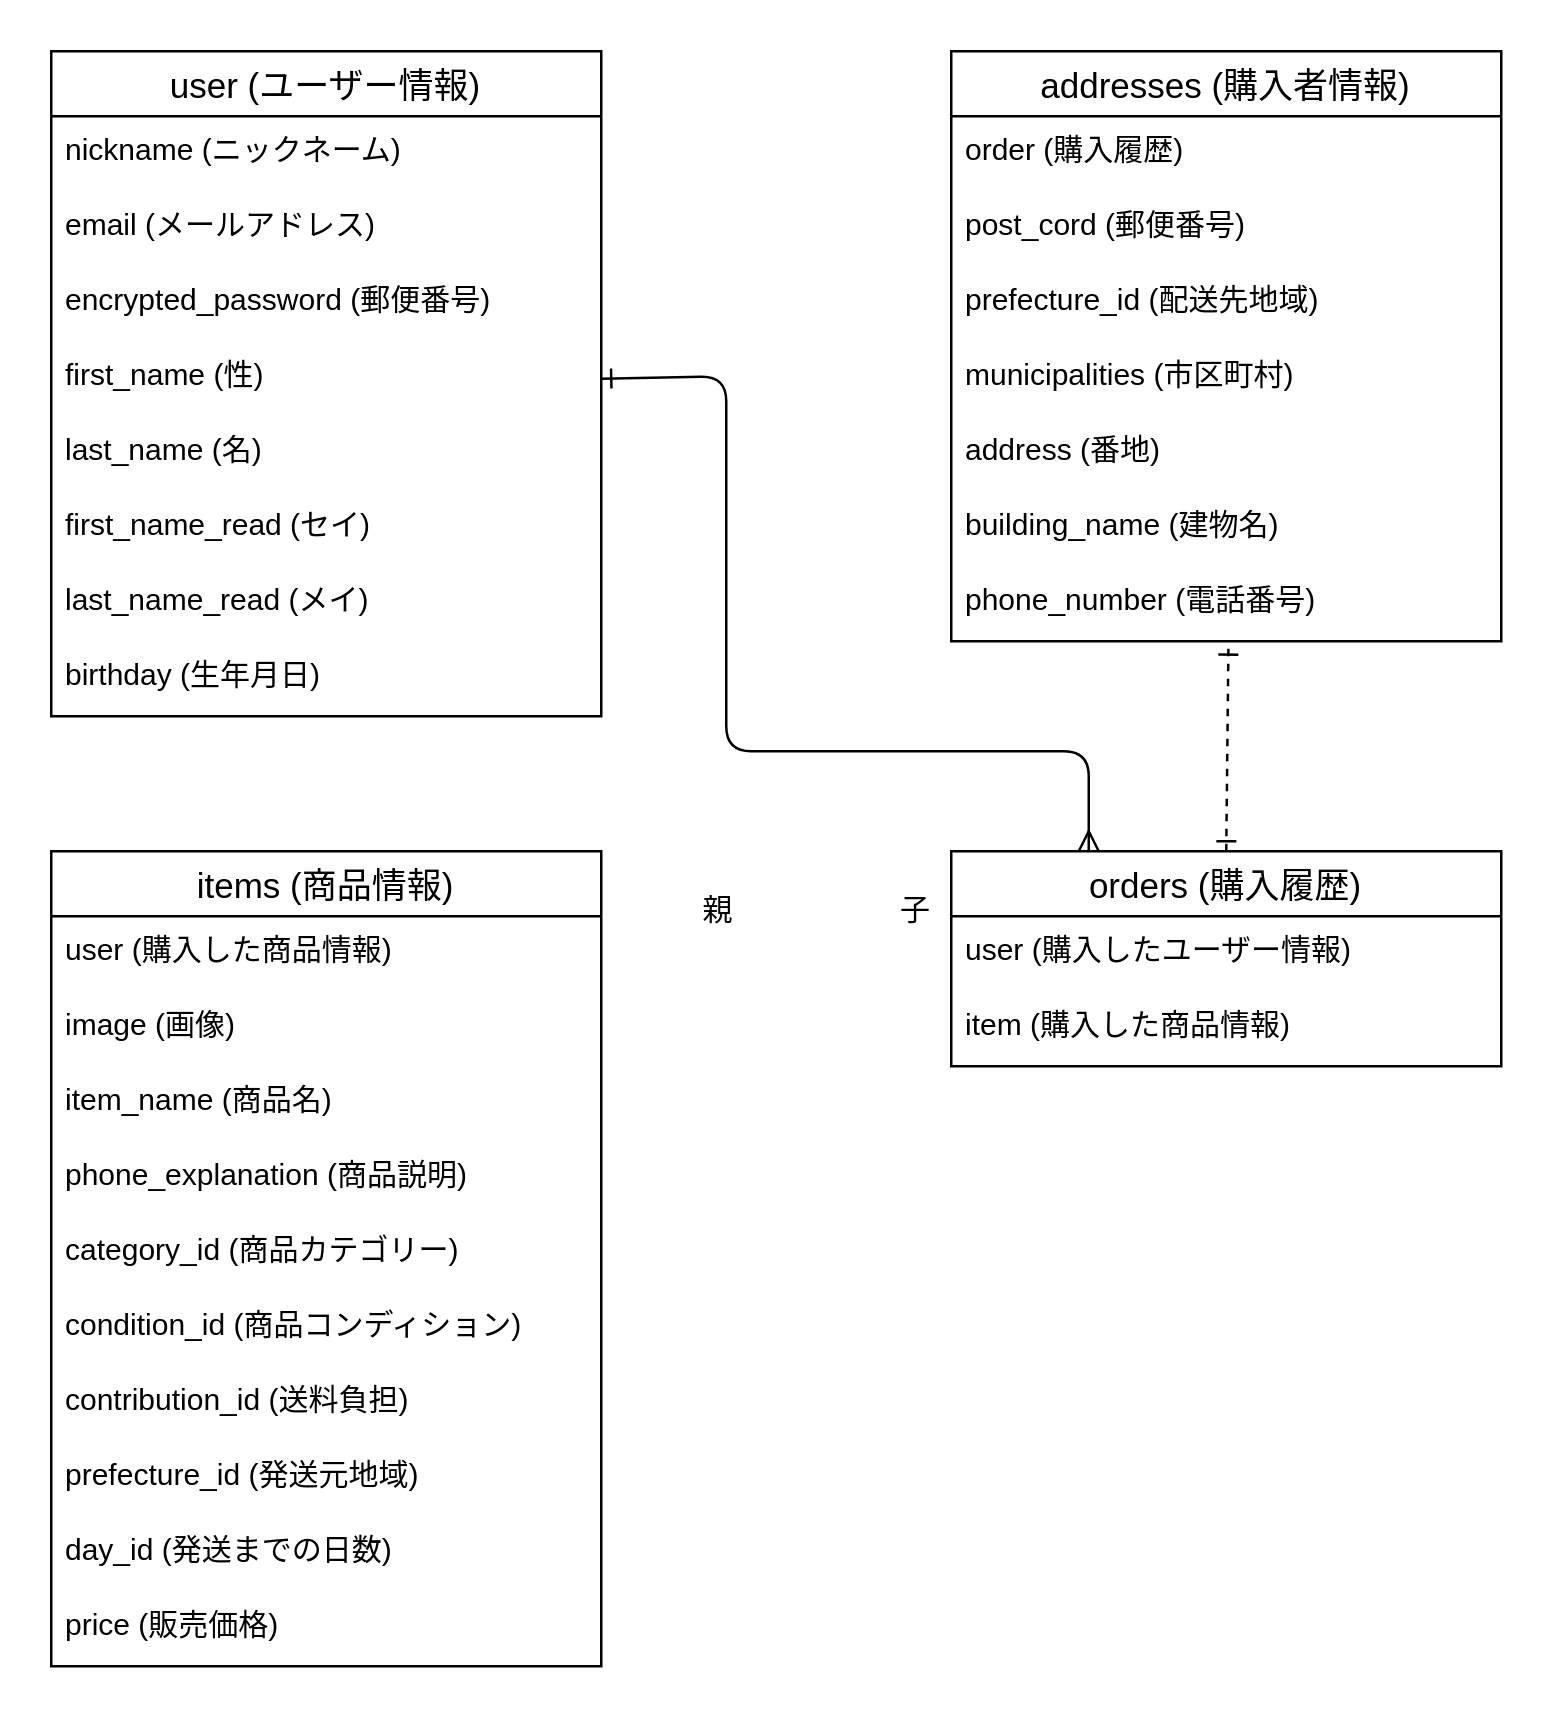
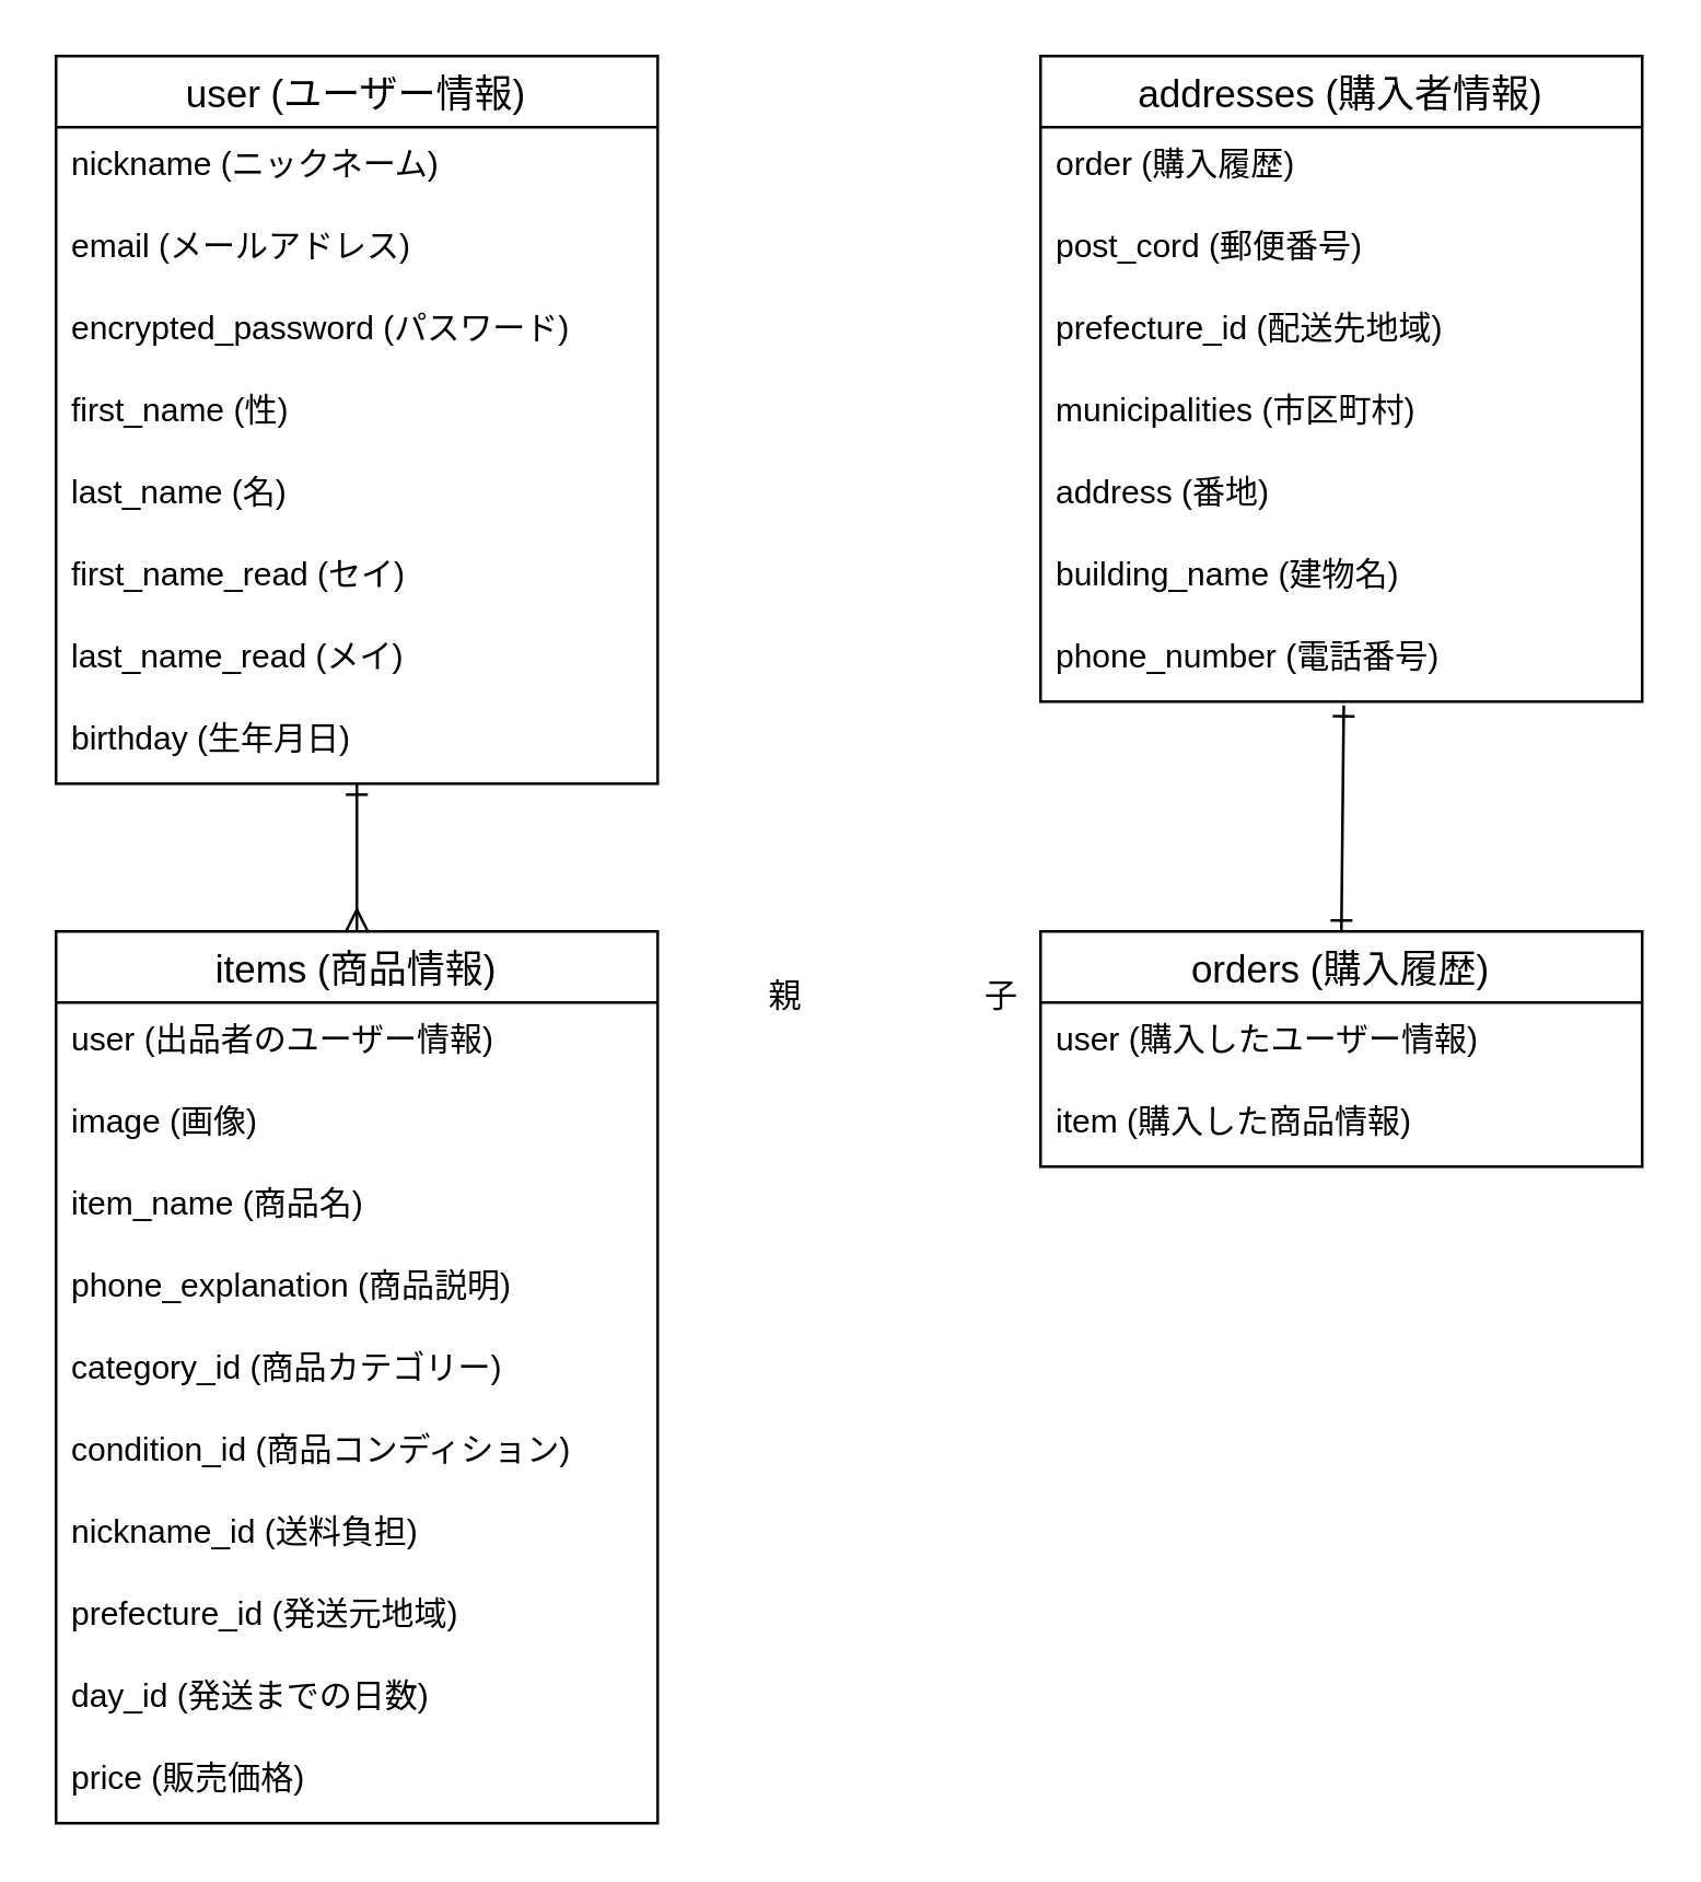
  <mxCell id="0" />
  <mxCell id="1" parent="0" />
+ <mxCell id="2" style="edgeStyle=none;html=1;exitX=0.5;exitY=1;exitDx=0;exitDy=0;entryX=0.5;entryY=0;entryDx=0;entryDy=0;startArrow=ERone;startFill=0;endArrow=ERmany;endFill=0;" edge="1" parent="1" source="3" target="12"><mxGeometry relative="1" as="geometry" /></mxCell>
  <mxCell id="3" value="user (ユーザー情報)" style="swimlane;fontStyle=0;childLayout=stackLayout;horizontal=1;startSize=26;horizontalStack=0;resizeParent=1;resizeParentMax=0;resizeLast=0;collapsible=1;marginBottom=0;align=center;fontSize=14;" vertex="1" parent="1"><mxGeometry x="20" y="20" width="220" height="266" as="geometry" /></mxCell>
  <mxCell id="4" value="nickname (ニックネーム)&#10;" style="text;strokeColor=none;fillColor=none;spacingLeft=4;spacingRight=4;overflow=hidden;rotatable=0;points=[[0,0.5],[1,0.5]];portConstraint=eastwest;fontSize=12;" vertex="1" parent="3"><mxGeometry y="26" width="220" height="30" as="geometry" /></mxCell>
  <mxCell id="5" value="email (メールアドレス)" style="text;strokeColor=none;fillColor=none;spacingLeft=4;spacingRight=4;overflow=hidden;rotatable=0;points=[[0,0.5],[1,0.5]];portConstraint=eastwest;fontSize=12;" vertex="1" parent="3"><mxGeometry y="56" width="220" height="30" as="geometry" /></mxCell>
- <mxCell id="6" value="encrypted_password (郵便番号)" style="text;strokeColor=none;fillColor=none;spacingLeft=4;spacingRight=4;overflow=hidden;rotatable=0;points=[[0,0.5],[1,0.5]];portConstraint=eastwest;fontSize=12;" vertex="1" parent="3"><mxGeometry y="86" width="220" height="30" as="geometry" /></mxCell>
+ <mxCell id="6" value="encrypted_password (パスワード)" style="text;strokeColor=none;fillColor=none;spacingLeft=4;spacingRight=4;overflow=hidden;rotatable=0;points=[[0,0.5],[1,0.5]];portConstraint=eastwest;fontSize=12;" vertex="1" parent="3"><mxGeometry y="86" width="220" height="30" as="geometry" /></mxCell>
  <mxCell id="7" value="first_name (性)" style="text;strokeColor=none;fillColor=none;spacingLeft=4;spacingRight=4;overflow=hidden;rotatable=0;points=[[0,0.5],[1,0.5]];portConstraint=eastwest;fontSize=12;" vertex="1" parent="3"><mxGeometry y="116" width="220" height="30" as="geometry" /></mxCell>
  <mxCell id="8" value="last_name (名)" style="text;strokeColor=none;fillColor=none;spacingLeft=4;spacingRight=4;overflow=hidden;rotatable=0;points=[[0,0.5],[1,0.5]];portConstraint=eastwest;fontSize=12;" vertex="1" parent="3"><mxGeometry y="146" width="220" height="30" as="geometry" /></mxCell>
  <mxCell id="9" value="first_name_read (セイ)" style="text;strokeColor=none;fillColor=none;spacingLeft=4;spacingRight=4;overflow=hidden;rotatable=0;points=[[0,0.5],[1,0.5]];portConstraint=eastwest;fontSize=12;" vertex="1" parent="3"><mxGeometry y="176" width="220" height="30" as="geometry" /></mxCell>
  <mxCell id="10" value="last_name_read (メイ)" style="text;strokeColor=none;fillColor=none;spacingLeft=4;spacingRight=4;overflow=hidden;rotatable=0;points=[[0,0.5],[1,0.5]];portConstraint=eastwest;fontSize=12;" vertex="1" parent="3"><mxGeometry y="206" width="220" height="30" as="geometry" /></mxCell>
  <mxCell id="11" value="birthday (生年月日)" style="text;strokeColor=none;fillColor=none;spacingLeft=4;spacingRight=4;overflow=hidden;rotatable=0;points=[[0,0.5],[1,0.5]];portConstraint=eastwest;fontSize=12;" vertex="1" parent="3"><mxGeometry y="236" width="220" height="30" as="geometry" /></mxCell>
  <mxCell id="12" value="items (商品情報)" style="swimlane;fontStyle=0;childLayout=stackLayout;horizontal=1;startSize=26;horizontalStack=0;resizeParent=1;resizeParentMax=0;resizeLast=0;collapsible=1;marginBottom=0;align=center;fontSize=14;" vertex="1" parent="1"><mxGeometry x="20" y="340" width="220" height="326" as="geometry" /></mxCell>
- <mxCell id="13" value="user (購入した商品情報)" style="text;strokeColor=none;fillColor=none;spacingLeft=4;spacingRight=4;overflow=hidden;rotatable=0;points=[[0,0.5],[1,0.5]];portConstraint=eastwest;fontSize=12;" vertex="1" parent="12"><mxGeometry y="26" width="220" height="30" as="geometry" /></mxCell>
+ <mxCell id="13" value="user (出品者のユーザー情報)" style="text;strokeColor=none;fillColor=none;spacingLeft=4;spacingRight=4;overflow=hidden;rotatable=0;points=[[0,0.5],[1,0.5]];portConstraint=eastwest;fontSize=12;" vertex="1" parent="12"><mxGeometry y="26" width="220" height="30" as="geometry" /></mxCell>
  <mxCell id="14" value="image (画像)" style="text;strokeColor=none;fillColor=none;spacingLeft=4;spacingRight=4;overflow=hidden;rotatable=0;points=[[0,0.5],[1,0.5]];portConstraint=eastwest;fontSize=12;" vertex="1" parent="12"><mxGeometry y="56" width="220" height="30" as="geometry" /></mxCell>
  <mxCell id="15" value="item_name (商品名)" style="text;strokeColor=none;fillColor=none;spacingLeft=4;spacingRight=4;overflow=hidden;rotatable=0;points=[[0,0.5],[1,0.5]];portConstraint=eastwest;fontSize=12;" vertex="1" parent="12"><mxGeometry y="86" width="220" height="30" as="geometry" /></mxCell>
  <mxCell id="16" value="phone_explanation (商品説明)" style="text;strokeColor=none;fillColor=none;spacingLeft=4;spacingRight=4;overflow=hidden;rotatable=0;points=[[0,0.5],[1,0.5]];portConstraint=eastwest;fontSize=12;" vertex="1" parent="12"><mxGeometry y="116" width="220" height="30" as="geometry" /></mxCell>
  <mxCell id="17" value="category_id (商品カテゴリー)" style="text;strokeColor=none;fillColor=none;spacingLeft=4;spacingRight=4;overflow=hidden;rotatable=0;points=[[0,0.5],[1,0.5]];portConstraint=eastwest;fontSize=12;" vertex="1" parent="12"><mxGeometry y="146" width="220" height="30" as="geometry" /></mxCell>
  <mxCell id="18" value="condition_id (商品コンディション)" style="text;strokeColor=none;fillColor=none;spacingLeft=4;spacingRight=4;overflow=hidden;rotatable=0;points=[[0,0.5],[1,0.5]];portConstraint=eastwest;fontSize=12;" vertex="1" parent="12"><mxGeometry y="176" width="220" height="30" as="geometry" /></mxCell>
- <mxCell id="19" value="contribution_id (送料負担)" style="text;strokeColor=none;fillColor=none;spacingLeft=4;spacingRight=4;overflow=hidden;rotatable=0;points=[[0,0.5],[1,0.5]];portConstraint=eastwest;fontSize=12;" vertex="1" parent="12"><mxGeometry y="206" width="220" height="30" as="geometry" /></mxCell>
+ <mxCell id="19" value="nickname_id (送料負担)" style="text;strokeColor=none;fillColor=none;spacingLeft=4;spacingRight=4;overflow=hidden;rotatable=0;points=[[0,0.5],[1,0.5]];portConstraint=eastwest;fontSize=12;" vertex="1" parent="12"><mxGeometry y="206" width="220" height="30" as="geometry" /></mxCell>
  <mxCell id="20" value="prefecture_id (発送元地域)" style="text;strokeColor=none;fillColor=none;spacingLeft=4;spacingRight=4;overflow=hidden;rotatable=0;points=[[0,0.5],[1,0.5]];portConstraint=eastwest;fontSize=12;" vertex="1" parent="12"><mxGeometry y="236" width="220" height="30" as="geometry" /></mxCell>
  <mxCell id="21" value="day_id (発送までの日数)" style="text;strokeColor=none;fillColor=none;spacingLeft=4;spacingRight=4;overflow=hidden;rotatable=0;points=[[0,0.5],[1,0.5]];portConstraint=eastwest;fontSize=12;" vertex="1" parent="12"><mxGeometry y="266" width="220" height="30" as="geometry" /></mxCell>
  <mxCell id="22" value="price (販売価格)" style="text;strokeColor=none;fillColor=none;spacingLeft=4;spacingRight=4;overflow=hidden;rotatable=0;points=[[0,0.5],[1,0.5]];portConstraint=eastwest;fontSize=12;" vertex="1" parent="12"><mxGeometry y="296" width="220" height="30" as="geometry" /></mxCell>
  <mxCell id="23" value="addresses (購入者情報)" style="swimlane;fontStyle=0;childLayout=stackLayout;horizontal=1;startSize=26;horizontalStack=0;resizeParent=1;resizeParentMax=0;resizeLast=0;collapsible=1;marginBottom=0;align=center;fontSize=14;" vertex="1" parent="1"><mxGeometry x="380" y="20" width="220" height="236" as="geometry" /></mxCell>
  <mxCell id="24" value="order (購入履歴)" style="text;strokeColor=none;fillColor=none;spacingLeft=4;spacingRight=4;overflow=hidden;rotatable=0;points=[[0,0.5],[1,0.5]];portConstraint=eastwest;fontSize=12;" vertex="1" parent="23"><mxGeometry y="26" width="220" height="30" as="geometry" /></mxCell>
  <mxCell id="25" value="post_cord (郵便番号)" style="text;strokeColor=none;fillColor=none;spacingLeft=4;spacingRight=4;overflow=hidden;rotatable=0;points=[[0,0.5],[1,0.5]];portConstraint=eastwest;fontSize=12;" vertex="1" parent="23"><mxGeometry y="56" width="220" height="30" as="geometry" /></mxCell>
  <mxCell id="26" value="prefecture_id (配送先地域)" style="text;strokeColor=none;fillColor=none;spacingLeft=4;spacingRight=4;overflow=hidden;rotatable=0;points=[[0,0.5],[1,0.5]];portConstraint=eastwest;fontSize=12;" vertex="1" parent="23"><mxGeometry y="86" width="220" height="30" as="geometry" /></mxCell>
  <mxCell id="27" value="municipalities (市区町村)" style="text;strokeColor=none;fillColor=none;spacingLeft=4;spacingRight=4;overflow=hidden;rotatable=0;points=[[0,0.5],[1,0.5]];portConstraint=eastwest;fontSize=12;" vertex="1" parent="23"><mxGeometry y="116" width="220" height="30" as="geometry" /></mxCell>
  <mxCell id="28" value="address (番地)" style="text;strokeColor=none;fillColor=none;spacingLeft=4;spacingRight=4;overflow=hidden;rotatable=0;points=[[0,0.5],[1,0.5]];portConstraint=eastwest;fontSize=12;" vertex="1" parent="23"><mxGeometry y="146" width="220" height="30" as="geometry" /></mxCell>
  <mxCell id="29" value="building_name (建物名)" style="text;strokeColor=none;fillColor=none;spacingLeft=4;spacingRight=4;overflow=hidden;rotatable=0;points=[[0,0.5],[1,0.5]];portConstraint=eastwest;fontSize=12;" vertex="1" parent="23"><mxGeometry y="176" width="220" height="30" as="geometry" /></mxCell>
  <mxCell id="30" value="phone_number (電話番号)" style="text;strokeColor=none;fillColor=none;spacingLeft=4;spacingRight=4;overflow=hidden;rotatable=0;points=[[0,0.5],[1,0.5]];portConstraint=eastwest;fontSize=12;" vertex="1" parent="23"><mxGeometry y="206" width="220" height="30" as="geometry" /></mxCell>
- <mxCell id="31" style="edgeStyle=none;html=1;exitX=0.5;exitY=0;exitDx=0;exitDy=0;entryX=0.504;entryY=1.046;entryDx=0;entryDy=0;entryPerimeter=0;startArrow=ERone;startFill=0;endArrow=ERone;endFill=0;dashed=1;" edge="1" parent="1" source="32" target="30"><mxGeometry relative="1" as="geometry" /></mxCell>
+ <mxCell id="31" style="edgeStyle=none;html=1;exitX=0.5;exitY=0;exitDx=0;exitDy=0;entryX=0.504;entryY=1.046;entryDx=0;entryDy=0;entryPerimeter=0;startArrow=ERone;startFill=0;endArrow=ERone;endFill=0;" edge="1" parent="1" source="32" target="30"><mxGeometry relative="1" as="geometry" /></mxCell>
  <mxCell id="32" value="orders (購入履歴)" style="swimlane;fontStyle=0;childLayout=stackLayout;horizontal=1;startSize=26;horizontalStack=0;resizeParent=1;resizeParentMax=0;resizeLast=0;collapsible=1;marginBottom=0;align=center;fontSize=14;" vertex="1" parent="1"><mxGeometry x="380" y="340" width="220" height="86" as="geometry" /></mxCell>
  <mxCell id="33" value="user (購入したユーザー情報)" style="text;strokeColor=none;fillColor=none;spacingLeft=4;spacingRight=4;overflow=hidden;rotatable=0;points=[[0,0.5],[1,0.5]];portConstraint=eastwest;fontSize=12;" vertex="1" parent="32"><mxGeometry y="26" width="220" height="30" as="geometry" /></mxCell>
  <mxCell id="34" value="item (購入した商品情報)" style="text;strokeColor=none;fillColor=none;spacingLeft=4;spacingRight=4;overflow=hidden;rotatable=0;points=[[0,0.5],[1,0.5]];portConstraint=eastwest;fontSize=12;" vertex="1" parent="32"><mxGeometry y="56" width="220" height="30" as="geometry" /></mxCell>
  <mxCell id="35" value="親" style="text;strokeColor=none;fillColor=none;spacingLeft=4;spacingRight=4;overflow=hidden;rotatable=0;points=[[0,0.5],[1,0.5]];portConstraint=eastwest;fontSize=12;" vertex="1" parent="1"><mxGeometry x="275" y="350" width="40" height="30" as="geometry" /></mxCell>
  <mxCell id="36" value="子" style="text;strokeColor=none;fillColor=none;spacingLeft=4;spacingRight=4;overflow=hidden;rotatable=0;points=[[0,0.5],[1,0.5]];portConstraint=eastwest;fontSize=12;" vertex="1" parent="1"><mxGeometry x="354" y="350" width="40" height="30" as="geometry" /></mxCell>
- <mxCell id="37" style="edgeStyle=none;html=1;exitX=1;exitY=0.5;exitDx=0;exitDy=0;entryX=0.25;entryY=0;entryDx=0;entryDy=0;startArrow=ERone;startFill=0;endArrow=ERmany;endFill=0;" edge="1" parent="1" source="7" target="32"><mxGeometry relative="1" as="geometry"><Array as="points"><mxPoint x="290" y="150" /><mxPoint x="290" y="300" /><mxPoint x="435" y="300" /></Array></mxGeometry></mxCell>
